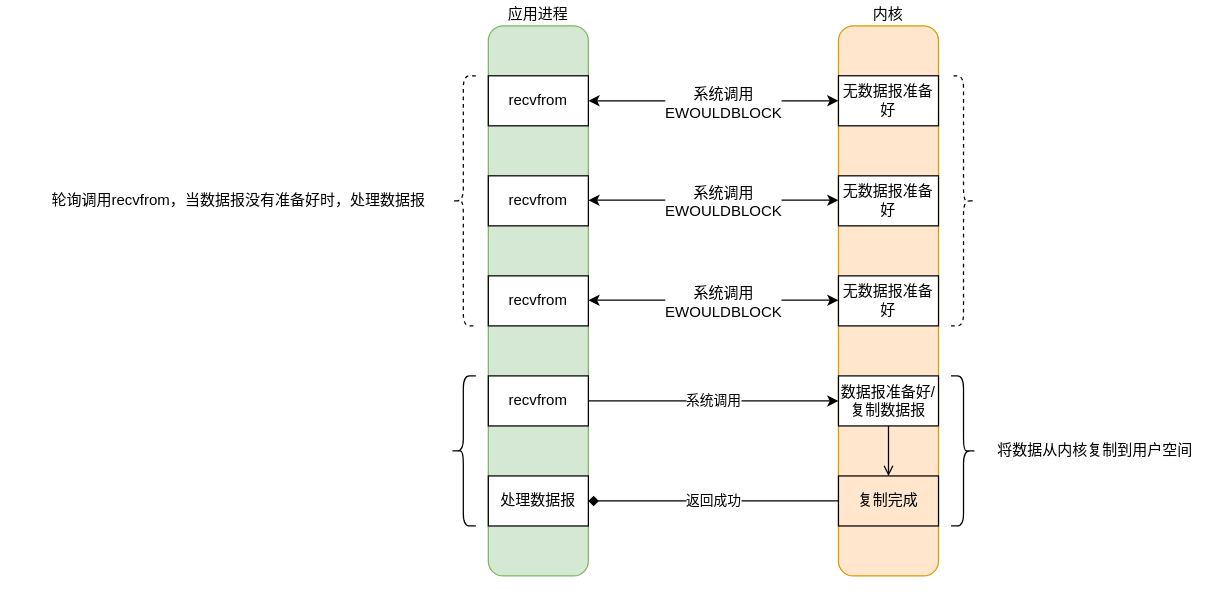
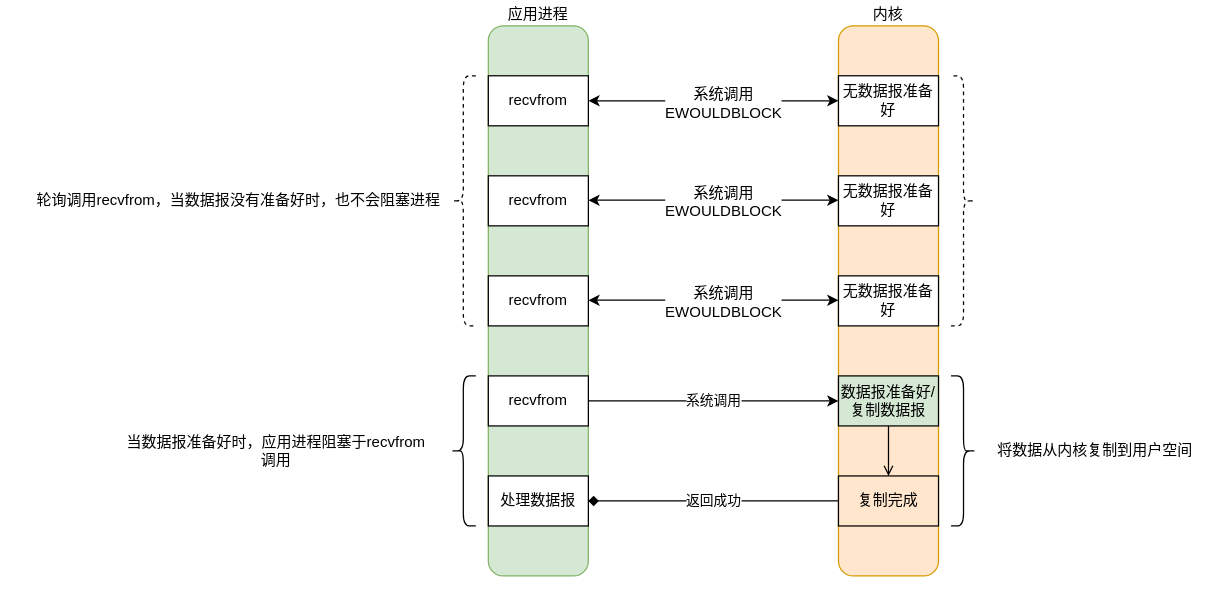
  <mxCell id="0" />
  <mxCell id="1" parent="0" />
  <mxCell id="2" value="应用进程" style="rounded=1;whiteSpace=wrap;html=1;labelPosition=center;verticalLabelPosition=top;align=center;verticalAlign=bottom;fillColor=#d5e8d4;strokeColor=#82b366;" parent="1" vertex="1"><mxGeometry x="390" y="20" width="80" height="440" as="geometry" /></mxCell>
  <mxCell id="3" value="内核" style="rounded=1;whiteSpace=wrap;html=1;labelPosition=center;verticalLabelPosition=top;align=center;verticalAlign=bottom;fillColor=#ffe6cc;strokeColor=#d79b00;" parent="1" vertex="1"><mxGeometry x="670" y="20" width="80" height="440" as="geometry" /></mxCell>
  <mxCell id="4" style="edgeStyle=orthogonalEdgeStyle;rounded=0;orthogonalLoop=1;jettySize=auto;html=1;startArrow=classic;startFill=1;" parent="1" source="6" target="7" edge="1"><mxGeometry relative="1" as="geometry" /></mxCell>
  <mxCell id="5" value="系统调用&lt;br&gt;EWOULDBLOCK" style="text;html=1;align=center;verticalAlign=middle;resizable=0;points=[];;labelBackgroundColor=#ffffff;" parent="4" vertex="1" connectable="0"><mxGeometry x="0.07" y="-1" relative="1" as="geometry"><mxPoint as="offset" /></mxGeometry></mxCell>
  <mxCell id="6" value="recvfrom" style="rounded=0;whiteSpace=wrap;html=1;" parent="1" vertex="1"><mxGeometry x="390" y="60" width="80" height="40" as="geometry" /></mxCell>
  <mxCell id="7" value="无数据报准备好" style="rounded=0;whiteSpace=wrap;html=1;" parent="1" vertex="1"><mxGeometry x="670" y="60" width="80" height="40" as="geometry" /></mxCell>
  <mxCell id="8" style="edgeStyle=orthogonalEdgeStyle;rounded=0;orthogonalLoop=1;jettySize=auto;html=1;startArrow=none;startFill=0;endArrow=open;" edge="1" parent="1" source="9" target="11"><mxGeometry relative="1" as="geometry" /></mxCell>
- <mxCell id="9" value="数据报准备好/复制数据报" style="rounded=0;whiteSpace=wrap;html=1;" parent="1" vertex="1"><mxGeometry x="670" y="300" width="80" height="40" as="geometry" /></mxCell>
+ <mxCell id="9" value="数据报准备好/复制数据报" style="rounded=0;whiteSpace=wrap;html=1;fillColor=#d5e8d4;" parent="1" vertex="1"><mxGeometry x="670" y="300" width="80" height="40" as="geometry" /></mxCell>
  <mxCell id="10" value="返回成功" style="edgeStyle=orthogonalEdgeStyle;rounded=0;orthogonalLoop=1;jettySize=auto;html=1;endArrow=diamond;" parent="1" source="11" target="27" edge="1"><mxGeometry relative="1" as="geometry"><mxPoint x="580" y="490" as="targetPoint" /></mxGeometry></mxCell>
  <mxCell id="11" value="复制完成" style="rounded=0;whiteSpace=wrap;html=1;fillColor=#ffe6cc;" parent="1" vertex="1"><mxGeometry x="670" y="380" width="80" height="40" as="geometry" /></mxCell>
  <mxCell id="12" value="系统调用" style="edgeStyle=orthogonalEdgeStyle;rounded=0;orthogonalLoop=1;jettySize=auto;html=1;entryX=0;entryY=0.5;entryDx=0;entryDy=0;startArrow=none;startFill=0;" edge="1" parent="1" source="13" target="9"><mxGeometry relative="1" as="geometry" /></mxCell>
  <mxCell id="13" value="recvfrom" style="rounded=0;whiteSpace=wrap;html=1;" parent="1" vertex="1"><mxGeometry x="390" y="300" width="80" height="40" as="geometry" /></mxCell>
  <mxCell id="14" value="" style="shape=curlyBracket;whiteSpace=wrap;html=1;rounded=1;" parent="1" vertex="1"><mxGeometry x="360" y="300" width="20" height="120" as="geometry" /></mxCell>
+ <mxCell id="15" value="当数据报准备好时，应用进程阻塞于&lt;span style=&quot;white-space: normal&quot;&gt;recvfrom调用&lt;/span&gt;" style="text;html=1;align=center;verticalAlign=middle;resizable=0;points=[];;autosize=1;" parent="1" vertex="1"><mxGeometry x="80" y="350" width="280" height="20" as="geometry" /></mxCell>
  <mxCell id="16" value="" style="shape=curlyBracket;whiteSpace=wrap;html=1;rounded=1;direction=west;dashed=1;" parent="1" vertex="1"><mxGeometry x="760" y="60" width="20" height="200" as="geometry" /></mxCell>
  <mxCell id="17" value="" style="shape=curlyBracket;whiteSpace=wrap;html=1;rounded=1;direction=west;" parent="1" vertex="1"><mxGeometry x="760" y="300" width="20" height="120" as="geometry" /></mxCell>
  <mxCell id="18" value="将数据从内核复制到用户空间" style="text;html=1;align=center;verticalAlign=middle;resizable=0;points=[];;autosize=1;" parent="1" vertex="1"><mxGeometry x="790" y="350" width="170" height="20" as="geometry" /></mxCell>
  <mxCell id="19" value="无数据报准备好" style="rounded=0;whiteSpace=wrap;html=1;" vertex="1" parent="1"><mxGeometry x="670" y="140" width="80" height="40" as="geometry" /></mxCell>
  <mxCell id="20" value="recvfrom" style="rounded=0;whiteSpace=wrap;html=1;" vertex="1" parent="1"><mxGeometry x="390" y="140" width="80" height="40" as="geometry" /></mxCell>
  <mxCell id="21" style="edgeStyle=orthogonalEdgeStyle;rounded=0;orthogonalLoop=1;jettySize=auto;html=1;startArrow=classic;startFill=1;" edge="1" parent="1"><mxGeometry relative="1" as="geometry"><mxPoint x="470" y="159.5" as="sourcePoint" /><mxPoint x="670" y="159.5" as="targetPoint" /></mxGeometry></mxCell>
  <mxCell id="22" value="系统调用&lt;br&gt;EWOULDBLOCK" style="text;html=1;align=center;verticalAlign=middle;resizable=0;points=[];;labelBackgroundColor=#ffffff;" vertex="1" connectable="0" parent="21"><mxGeometry x="0.07" y="-1" relative="1" as="geometry"><mxPoint as="offset" /></mxGeometry></mxCell>
  <mxCell id="23" value="无数据报准备好" style="rounded=0;whiteSpace=wrap;html=1;" vertex="1" parent="1"><mxGeometry x="670" y="220" width="80" height="40" as="geometry" /></mxCell>
  <mxCell id="24" value="recvfrom" style="rounded=0;whiteSpace=wrap;html=1;" vertex="1" parent="1"><mxGeometry x="390" y="220" width="80" height="40" as="geometry" /></mxCell>
  <mxCell id="25" style="edgeStyle=orthogonalEdgeStyle;rounded=0;orthogonalLoop=1;jettySize=auto;html=1;startArrow=classic;startFill=1;" edge="1" parent="1"><mxGeometry relative="1" as="geometry"><mxPoint x="470" y="239.5" as="sourcePoint" /><mxPoint x="670" y="239.5" as="targetPoint" /></mxGeometry></mxCell>
  <mxCell id="26" value="系统调用&lt;br&gt;EWOULDBLOCK" style="text;html=1;align=center;verticalAlign=middle;resizable=0;points=[];;labelBackgroundColor=#ffffff;" vertex="1" connectable="0" parent="25"><mxGeometry x="0.07" y="-1" relative="1" as="geometry"><mxPoint as="offset" /></mxGeometry></mxCell>
  <mxCell id="27" value="处理数据报" style="rounded=0;whiteSpace=wrap;html=1;" vertex="1" parent="1"><mxGeometry x="390" y="380" width="80" height="40" as="geometry" /></mxCell>
  <mxCell id="28" value="" style="shape=curlyBracket;whiteSpace=wrap;html=1;rounded=1;dashed=1;" vertex="1" parent="1"><mxGeometry x="360" y="60" width="20" height="200" as="geometry" /></mxCell>
- <mxCell id="29" value="轮询调用recvfrom，当数据报没有准备好时，处理数据报" style="text;html=1;align=center;verticalAlign=middle;resizable=0;points=[];;autosize=1;" vertex="1" parent="1"><mxGeometry x="20" y="150" width="340" height="20" as="geometry" /></mxCell>
+ <mxCell id="29" value="轮询调用recvfrom，当数据报没有准备好时，也不会阻塞进程" style="text;html=1;align=center;verticalAlign=middle;resizable=0;points=[];;autosize=1;" vertex="1" parent="1"><mxGeometry x="20" y="150" width="340" height="20" as="geometry" /></mxCell>
